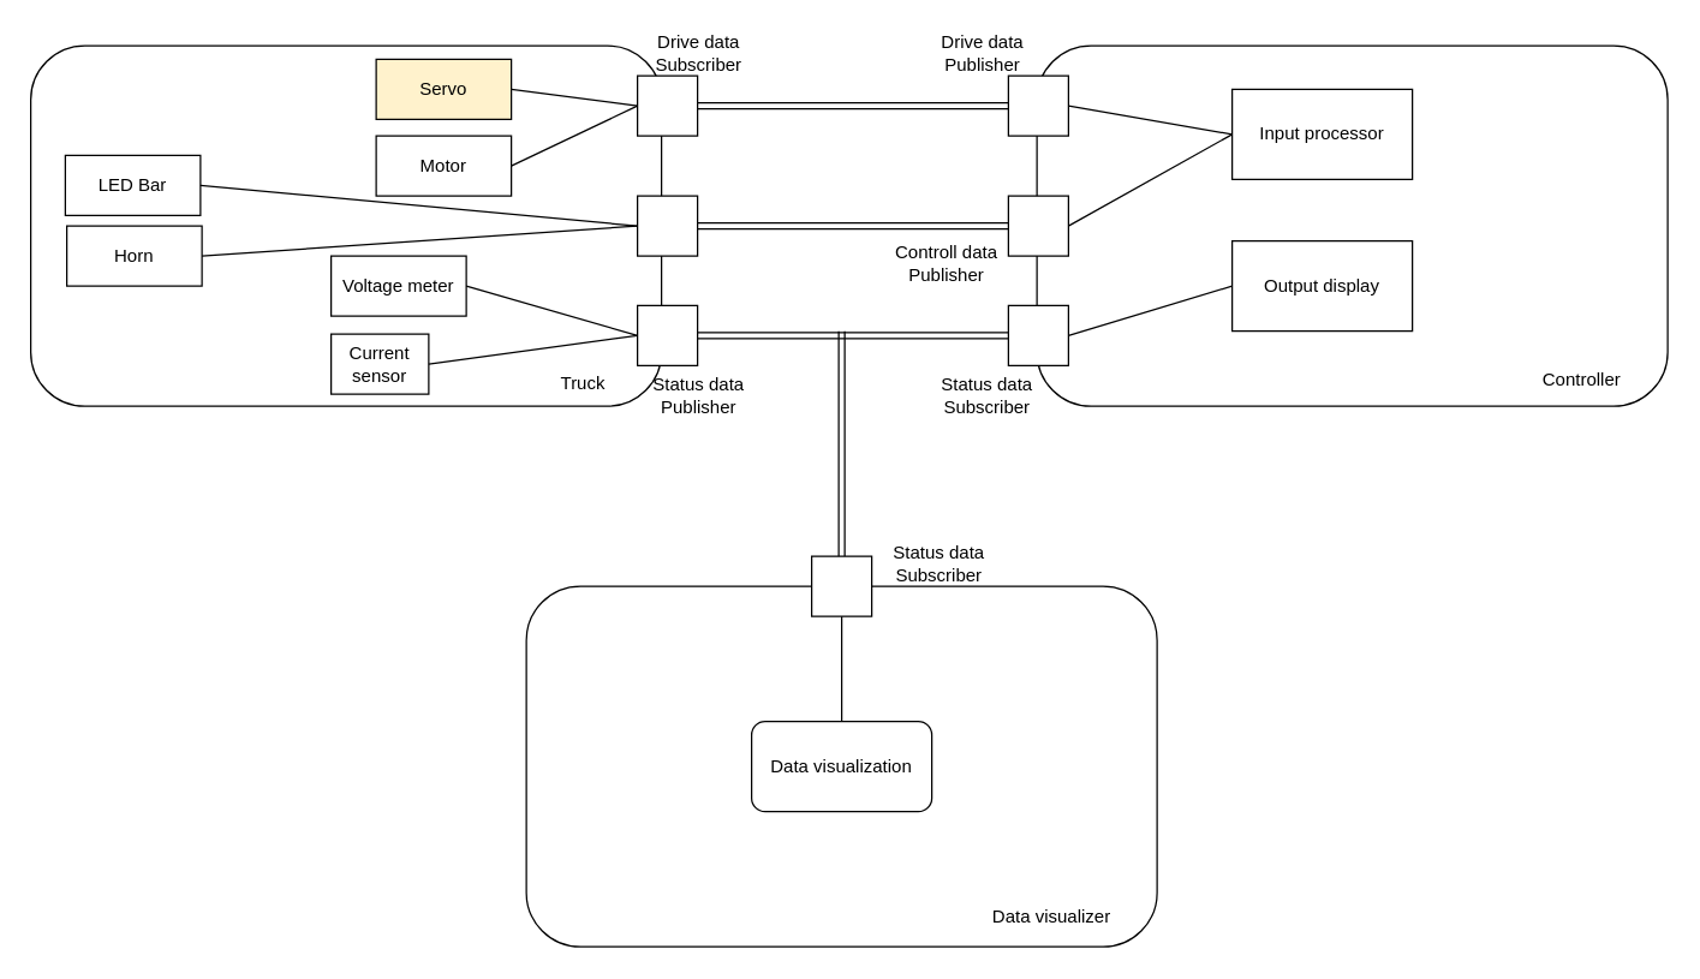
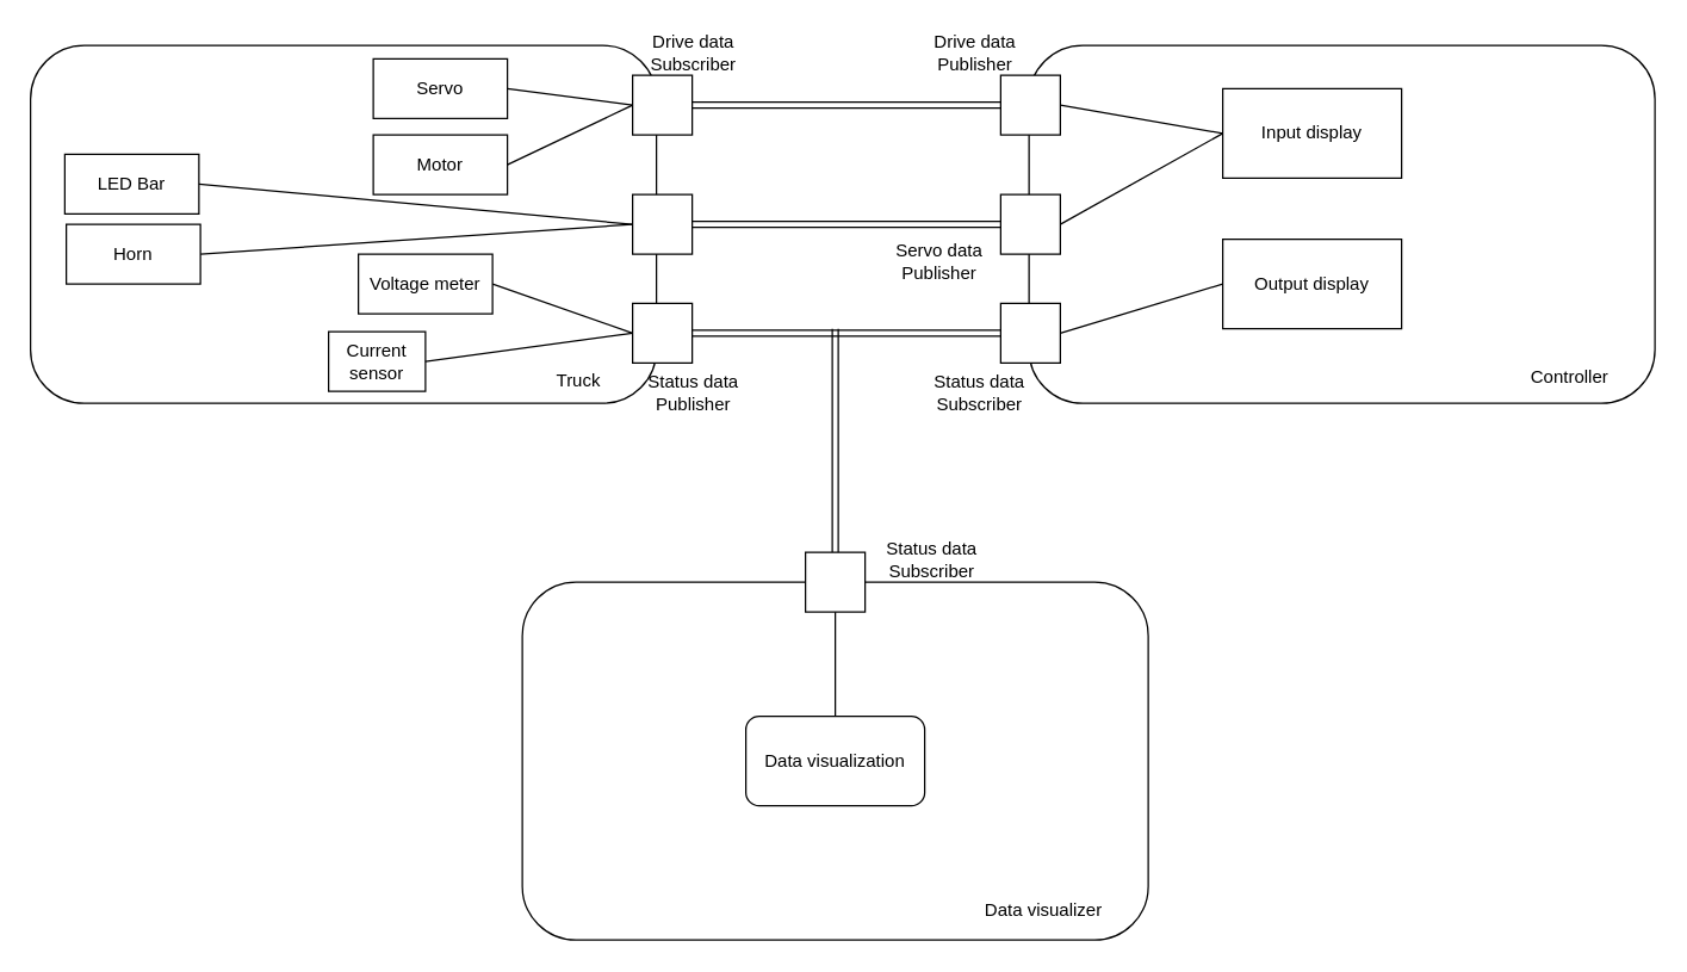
  <mxCell id="0" />
  <mxCell id="1" parent="0" />
  <mxCell id="2" value="" style="rounded=1;whiteSpace=wrap;html=1;" parent="1" vertex="1"><mxGeometry x="20" y="30" width="420" height="240" as="geometry" /></mxCell>
  <mxCell id="3" value="" style="rounded=0;whiteSpace=wrap;html=1;" parent="1" vertex="1"><mxGeometry x="424" y="50" width="40" height="40" as="geometry" /></mxCell>
  <mxCell id="4" value="" style="rounded=1;whiteSpace=wrap;html=1;" parent="1" vertex="1"><mxGeometry x="690" y="30" width="420" height="240" as="geometry" /></mxCell>
  <mxCell id="5" value="" style="rounded=1;whiteSpace=wrap;html=1;" parent="1" vertex="1"><mxGeometry x="350" y="390" width="420" height="240" as="geometry" /></mxCell>
  <mxCell id="6" value="Truck" style="text;html=1;strokeColor=none;fillColor=none;align=center;verticalAlign=middle;whiteSpace=wrap;rounded=0;" parent="1" vertex="1"><mxGeometry x="358" y="240" width="60" height="30" as="geometry" /></mxCell>
  <mxCell id="7" value="Controller" style="text;html=1;strokeColor=none;fillColor=none;align=center;verticalAlign=middle;whiteSpace=wrap;rounded=0;" parent="1" vertex="1"><mxGeometry x="1023" y="238" width="60" height="30" as="geometry" /></mxCell>
  <mxCell id="8" value="Data visualizer" style="text;html=1;strokeColor=none;fillColor=none;align=center;verticalAlign=middle;whiteSpace=wrap;rounded=0;" parent="1" vertex="1"><mxGeometry x="655" y="590" width="90" height="40" as="geometry" /></mxCell>
  <mxCell id="9" value="" style="rounded=0;whiteSpace=wrap;html=1;" parent="1" vertex="1"><mxGeometry x="424" y="203" width="40" height="40" as="geometry" /></mxCell>
  <mxCell id="10" style="edgeStyle=none;shape=link;rounded=0;orthogonalLoop=1;jettySize=auto;html=1;exitX=0;exitY=0.5;exitDx=0;exitDy=0;entryX=1;entryY=0.5;entryDx=0;entryDy=0;" parent="1" source="11" target="3" edge="1"><mxGeometry relative="1" as="geometry" /></mxCell>
  <mxCell id="11" value="" style="rounded=0;whiteSpace=wrap;html=1;" parent="1" vertex="1"><mxGeometry x="671" y="50" width="40" height="40" as="geometry" /></mxCell>
  <mxCell id="12" style="edgeStyle=none;shape=link;rounded=0;orthogonalLoop=1;jettySize=auto;html=1;exitX=0;exitY=0.5;exitDx=0;exitDy=0;entryX=1;entryY=0.5;entryDx=0;entryDy=0;" parent="1" source="13" target="9" edge="1"><mxGeometry relative="1" as="geometry" /></mxCell>
  <mxCell id="13" value="" style="rounded=0;whiteSpace=wrap;html=1;" parent="1" vertex="1"><mxGeometry x="671" y="203" width="40" height="40" as="geometry" /></mxCell>
  <mxCell id="14" style="edgeStyle=none;shape=link;rounded=0;orthogonalLoop=1;jettySize=auto;html=1;exitX=0.5;exitY=0;exitDx=0;exitDy=0;" parent="1" source="15" edge="1"><mxGeometry relative="1" as="geometry"><mxPoint x="560" y="220" as="targetPoint" /></mxGeometry></mxCell>
  <mxCell id="15" value="" style="rounded=0;whiteSpace=wrap;html=1;" parent="1" vertex="1"><mxGeometry x="540" y="370" width="40" height="40" as="geometry" /></mxCell>
  <mxCell id="16" value="Status data&lt;br&gt;Subscriber" style="text;html=1;strokeColor=none;fillColor=none;align=center;verticalAlign=middle;whiteSpace=wrap;rounded=0;" parent="1" vertex="1"><mxGeometry x="590" y="360" width="70" height="30" as="geometry" /></mxCell>
  <mxCell id="17" value="Status data&lt;br&gt;Publisher" style="text;html=1;strokeColor=none;fillColor=none;align=center;verticalAlign=middle;whiteSpace=wrap;rounded=0;" parent="1" vertex="1"><mxGeometry x="430" y="248" width="70" height="30" as="geometry" /></mxCell>
  <mxCell id="18" value="Status data&lt;br&gt;Subscriber" style="text;html=1;strokeColor=none;fillColor=none;align=center;verticalAlign=middle;whiteSpace=wrap;rounded=0;" parent="1" vertex="1"><mxGeometry x="622" y="248" width="70" height="30" as="geometry" /></mxCell>
  <mxCell id="19" value="Drive&amp;nbsp;data&lt;br&gt;Publisher" style="text;html=1;strokeColor=none;fillColor=none;align=center;verticalAlign=middle;whiteSpace=wrap;rounded=0;" parent="1" vertex="1"><mxGeometry x="614" y="20" width="80" height="30" as="geometry" /></mxCell>
  <mxCell id="20" value="Drive data&lt;br&gt;Subscriber" style="text;html=1;strokeColor=none;fillColor=none;align=center;verticalAlign=middle;whiteSpace=wrap;rounded=0;" parent="1" vertex="1"><mxGeometry x="435" y="20" width="60" height="30" as="geometry" /></mxCell>
  <mxCell id="21" style="edgeStyle=none;shape=link;rounded=0;orthogonalLoop=1;jettySize=auto;html=1;exitX=0;exitY=0.5;exitDx=0;exitDy=0;entryX=1;entryY=0.5;entryDx=0;entryDy=0;" parent="1" source="22" target="23" edge="1"><mxGeometry relative="1" as="geometry" /></mxCell>
  <mxCell id="22" value="" style="rounded=0;whiteSpace=wrap;html=1;" parent="1" vertex="1"><mxGeometry x="671" y="130" width="40" height="40" as="geometry" /></mxCell>
  <mxCell id="23" value="" style="rounded=0;whiteSpace=wrap;html=1;" parent="1" vertex="1"><mxGeometry x="424" y="130" width="40" height="40" as="geometry" /></mxCell>
- <mxCell id="24" value="Controll data&lt;br&gt;Publisher" style="text;html=1;strokeColor=none;fillColor=none;align=center;verticalAlign=middle;whiteSpace=wrap;rounded=0;" parent="1" vertex="1"><mxGeometry x="590" y="160" width="80" height="30" as="geometry" /></mxCell>
+ <mxCell id="24" value="Servo data&lt;br&gt;Publisher" style="text;html=1;strokeColor=none;fillColor=none;align=center;verticalAlign=middle;whiteSpace=wrap;rounded=0;" parent="1" vertex="1"><mxGeometry x="590" y="160" width="80" height="30" as="geometry" /></mxCell>
  <mxCell id="25" value="Data visualization" style="whiteSpace=wrap;html=1;rounded=1;" parent="1" vertex="1"><mxGeometry x="500" y="480" width="120" height="60" as="geometry" /></mxCell>
  <mxCell id="26" value="" style="endArrow=none;html=1;rounded=0;exitX=0.5;exitY=0;exitDx=0;exitDy=0;" parent="1" source="25" edge="1"><mxGeometry width="50" height="50" relative="1" as="geometry"><mxPoint x="650" y="370" as="sourcePoint" /><mxPoint x="560" y="410" as="targetPoint" /></mxGeometry></mxCell>
  <mxCell id="27" value="LED Bar" style="rounded=0;whiteSpace=wrap;html=1;" parent="1" vertex="1"><mxGeometry x="43" y="103" width="90" height="40" as="geometry" /></mxCell>
- <mxCell id="28" value="Voltage meter" style="rounded=0;whiteSpace=wrap;html=1;" parent="1" vertex="1"><mxGeometry x="220" y="170" width="90" height="40" as="geometry" /></mxCell>
+ <mxCell id="28" value="Voltage meter" style="rounded=0;whiteSpace=wrap;html=1;" parent="1" vertex="1"><mxGeometry x="240" y="170" width="90" height="40" as="geometry" /></mxCell>
  <mxCell id="29" value="Current sensor" style="rounded=0;whiteSpace=wrap;html=1;" parent="1" vertex="1"><mxGeometry x="220" y="222" width="65" height="40" as="geometry" /></mxCell>
  <mxCell id="30" value="Horn" style="rounded=0;whiteSpace=wrap;html=1;" parent="1" vertex="1"><mxGeometry x="44" y="150" width="90" height="40" as="geometry" /></mxCell>
  <mxCell id="31" value="Motor" style="rounded=0;whiteSpace=wrap;html=1;" parent="1" vertex="1"><mxGeometry x="250" y="90" width="90" height="40" as="geometry" /></mxCell>
- <mxCell id="32" value="Servo" style="rounded=0;whiteSpace=wrap;html=1;fillColor=#fff2cc;" parent="1" vertex="1"><mxGeometry x="250" y="39" width="90" height="40" as="geometry" /></mxCell>
+ <mxCell id="32" value="Servo" style="rounded=0;whiteSpace=wrap;html=1;" parent="1" vertex="1"><mxGeometry x="250" y="39" width="90" height="40" as="geometry" /></mxCell>
  <mxCell id="33" value="" style="endArrow=none;html=1;rounded=0;entryX=0;entryY=0.5;entryDx=0;entryDy=0;exitX=1;exitY=0.5;exitDx=0;exitDy=0;" parent="1" source="28" target="9" edge="1"><mxGeometry width="50" height="50" relative="1" as="geometry"><mxPoint x="270" y="219" as="sourcePoint" /><mxPoint x="320" y="169" as="targetPoint" /></mxGeometry></mxCell>
  <mxCell id="34" value="" style="endArrow=none;html=1;rounded=0;entryX=0;entryY=0.5;entryDx=0;entryDy=0;exitX=1;exitY=0.5;exitDx=0;exitDy=0;" parent="1" source="29" target="9" edge="1"><mxGeometry width="50" height="50" relative="1" as="geometry"><mxPoint x="270" y="219" as="sourcePoint" /><mxPoint x="320" y="169" as="targetPoint" /></mxGeometry></mxCell>
  <mxCell id="35" value="" style="endArrow=none;html=1;rounded=0;entryX=0;entryY=0.5;entryDx=0;entryDy=0;exitX=1;exitY=0.5;exitDx=0;exitDy=0;" parent="1" source="27" target="23" edge="1"><mxGeometry width="50" height="50" relative="1" as="geometry"><mxPoint x="270" y="219" as="sourcePoint" /><mxPoint x="320" y="169" as="targetPoint" /></mxGeometry></mxCell>
  <mxCell id="36" value="" style="endArrow=none;html=1;rounded=0;entryX=0;entryY=0.5;entryDx=0;entryDy=0;exitX=1;exitY=0.5;exitDx=0;exitDy=0;" parent="1" source="30" target="23" edge="1"><mxGeometry width="50" height="50" relative="1" as="geometry"><mxPoint x="270" y="219" as="sourcePoint" /><mxPoint x="320" y="169" as="targetPoint" /></mxGeometry></mxCell>
  <mxCell id="37" value="" style="endArrow=none;html=1;rounded=0;entryX=0;entryY=0.5;entryDx=0;entryDy=0;exitX=1;exitY=0.5;exitDx=0;exitDy=0;" parent="1" source="32" target="3" edge="1"><mxGeometry width="50" height="50" relative="1" as="geometry"><mxPoint x="270" y="219" as="sourcePoint" /><mxPoint x="320" y="169" as="targetPoint" /></mxGeometry></mxCell>
  <mxCell id="38" value="" style="endArrow=none;html=1;rounded=0;entryX=0;entryY=0.5;entryDx=0;entryDy=0;exitX=1;exitY=0.5;exitDx=0;exitDy=0;" parent="1" source="31" target="3" edge="1"><mxGeometry width="50" height="50" relative="1" as="geometry"><mxPoint x="270" y="219" as="sourcePoint" /><mxPoint x="320" y="169" as="targetPoint" /></mxGeometry></mxCell>
- <mxCell id="39" value="Input processor" style="rounded=0;whiteSpace=wrap;html=1;" parent="1" vertex="1"><mxGeometry x="820" y="59" width="120" height="60" as="geometry" /></mxCell>
+ <mxCell id="39" value="Input display" style="rounded=0;whiteSpace=wrap;html=1;" parent="1" vertex="1"><mxGeometry x="820" y="59" width="120" height="60" as="geometry" /></mxCell>
  <mxCell id="40" value="Output display" style="rounded=0;whiteSpace=wrap;html=1;" parent="1" vertex="1"><mxGeometry x="820" y="160" width="120" height="60" as="geometry" /></mxCell>
  <mxCell id="41" value="" style="endArrow=none;html=1;rounded=0;entryX=0;entryY=0.5;entryDx=0;entryDy=0;exitX=1;exitY=0.5;exitDx=0;exitDy=0;" parent="1" source="22" target="39" edge="1"><mxGeometry width="50" height="50" relative="1" as="geometry"><mxPoint x="740" y="219" as="sourcePoint" /><mxPoint x="790" y="169" as="targetPoint" /></mxGeometry></mxCell>
  <mxCell id="42" value="" style="endArrow=none;html=1;rounded=0;exitX=1;exitY=0.5;exitDx=0;exitDy=0;" parent="1" source="11" edge="1"><mxGeometry width="50" height="50" relative="1" as="geometry"><mxPoint x="740" y="219" as="sourcePoint" /><mxPoint x="820" y="89" as="targetPoint" /></mxGeometry></mxCell>
  <mxCell id="43" value="" style="endArrow=none;html=1;rounded=0;entryX=0;entryY=0.5;entryDx=0;entryDy=0;exitX=1;exitY=0.5;exitDx=0;exitDy=0;" parent="1" source="13" target="40" edge="1"><mxGeometry width="50" height="50" relative="1" as="geometry"><mxPoint x="740" y="219" as="sourcePoint" /><mxPoint x="790" y="169" as="targetPoint" /></mxGeometry></mxCell>
